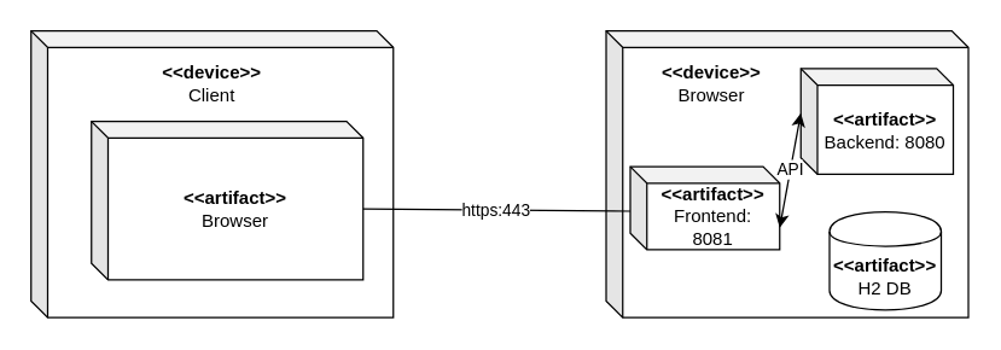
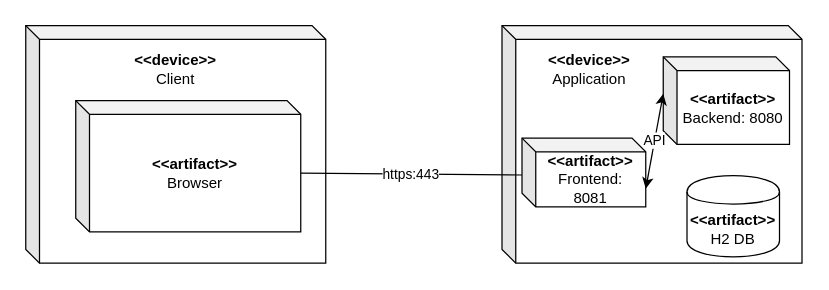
  <mxCell id="0" />
  <mxCell id="1" parent="0" />
  <mxCell id="2" value="" style="shape=cube;whiteSpace=wrap;html=1;boundedLbl=1;backgroundOutline=1;darkOpacity=0.05;darkOpacity2=0.1;size=11;" vertex="1" parent="1"><mxGeometry x="20" y="20" width="240" height="190" as="geometry" /></mxCell>
  <mxCell id="3" value="" style="shape=cube;whiteSpace=wrap;html=1;boundedLbl=1;backgroundOutline=1;darkOpacity=0.05;darkOpacity2=0.1;size=11;" vertex="1" parent="1"><mxGeometry x="401" y="20" width="240" height="190" as="geometry" /></mxCell>
  <mxCell id="4" value="&lt;b&gt;&amp;lt;&amp;lt;artifact&amp;gt;&amp;gt;&lt;/b&gt;&lt;br&gt;Browser" style="shape=cube;whiteSpace=wrap;html=1;boundedLbl=1;backgroundOutline=1;darkOpacity=0.05;darkOpacity2=0.1;size=11;" vertex="1" parent="1"><mxGeometry x="60" y="80" width="180" height="105" as="geometry" /></mxCell>
  <mxCell id="5" value="&lt;b&gt;&amp;lt;&amp;lt;artifact&amp;gt;&amp;gt;&lt;/b&gt;&lt;br&gt;Frontend:&lt;br&gt;8081" style="shape=cube;whiteSpace=wrap;html=1;boundedLbl=1;backgroundOutline=1;darkOpacity=0.05;darkOpacity2=0.1;size=11;" vertex="1" parent="1"><mxGeometry x="417" y="110" width="99" height="55" as="geometry" /></mxCell>
  <mxCell id="6" value="&lt;b&gt;&amp;lt;&amp;lt;artifact&amp;gt;&amp;gt;&lt;/b&gt;&lt;br&gt;Backend: 8080" style="shape=cube;whiteSpace=wrap;html=1;boundedLbl=1;backgroundOutline=1;darkOpacity=0.05;darkOpacity2=0.1;size=11;" vertex="1" parent="1"><mxGeometry x="530" y="45" width="101" height="70" as="geometry" /></mxCell>
  <mxCell id="7" value="&lt;b&gt;&amp;lt;&amp;lt;artifact&amp;gt;&amp;gt;&lt;/b&gt;&lt;br&gt;H2 DB" style="shape=cylinder;whiteSpace=wrap;html=1;boundedLbl=1;backgroundOutline=1;" vertex="1" parent="1"><mxGeometry x="549" y="140" width="74" height="65" as="geometry" /></mxCell>
  <mxCell id="8" value="&lt;b&gt;&amp;lt;&amp;lt;device&amp;gt;&amp;gt;&lt;br&gt;&lt;/b&gt;Client" style="text;html=1;strokeColor=none;fillColor=none;align=center;verticalAlign=middle;whiteSpace=wrap;rounded=0;" vertex="1" parent="1"><mxGeometry x="120" y="45" width="40" height="20" as="geometry" /></mxCell>
- <mxCell id="9" value="&lt;b&gt;&amp;lt;&amp;lt;device&amp;gt;&amp;gt;&lt;/b&gt;&lt;br&gt;Browser" style="text;html=1;strokeColor=none;fillColor=none;align=center;verticalAlign=middle;whiteSpace=wrap;rounded=0;" vertex="1" parent="1"><mxGeometry x="451" y="45" width="40" height="20" as="geometry" /></mxCell>
+ <mxCell id="9" value="&lt;b&gt;&amp;lt;&amp;lt;device&amp;gt;&amp;gt;&lt;/b&gt;&lt;br&gt;Application" style="text;html=1;strokeColor=none;fillColor=none;align=center;verticalAlign=middle;whiteSpace=wrap;rounded=0;" vertex="1" parent="1"><mxGeometry x="451" y="45" width="40" height="20" as="geometry" /></mxCell>
  <mxCell id="10" value="https:443" style="endArrow=none;html=1;entryX=0;entryY=0;entryDx=180;entryDy=58;entryPerimeter=0;exitX=0;exitY=0;exitDx=0;exitDy=29.5;exitPerimeter=0;" edge="1" parent="1" source="5" target="4"><mxGeometry width="50" height="50" relative="1" as="geometry"><mxPoint x="20" y="280" as="sourcePoint" /><mxPoint x="70" y="230" as="targetPoint" /></mxGeometry></mxCell>
  <mxCell id="11" value="API" style="endArrow=classic;startArrow=classic;html=1;entryX=0;entryY=0;entryDx=0;entryDy=29.5;entryPerimeter=0;exitX=0;exitY=0;exitDx=99;exitDy=40.5;exitPerimeter=0;" edge="1" parent="1" source="5" target="6"><mxGeometry width="50" height="50" relative="1" as="geometry"><mxPoint x="501" y="120" as="sourcePoint" /><mxPoint x="551" y="70" as="targetPoint" /></mxGeometry></mxCell>
